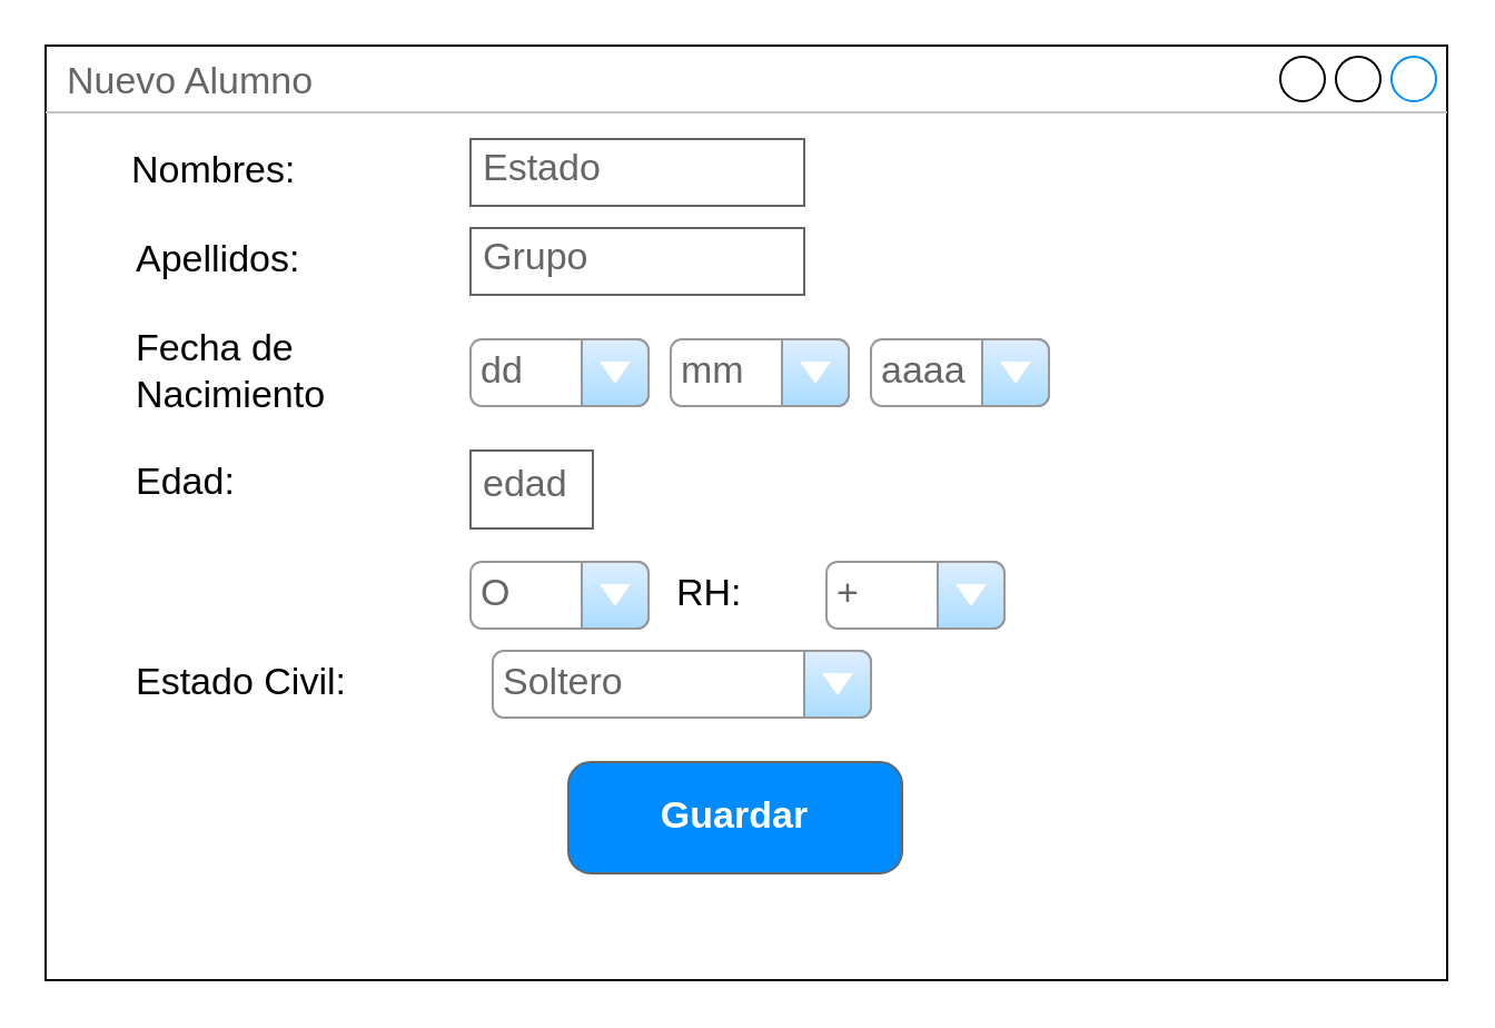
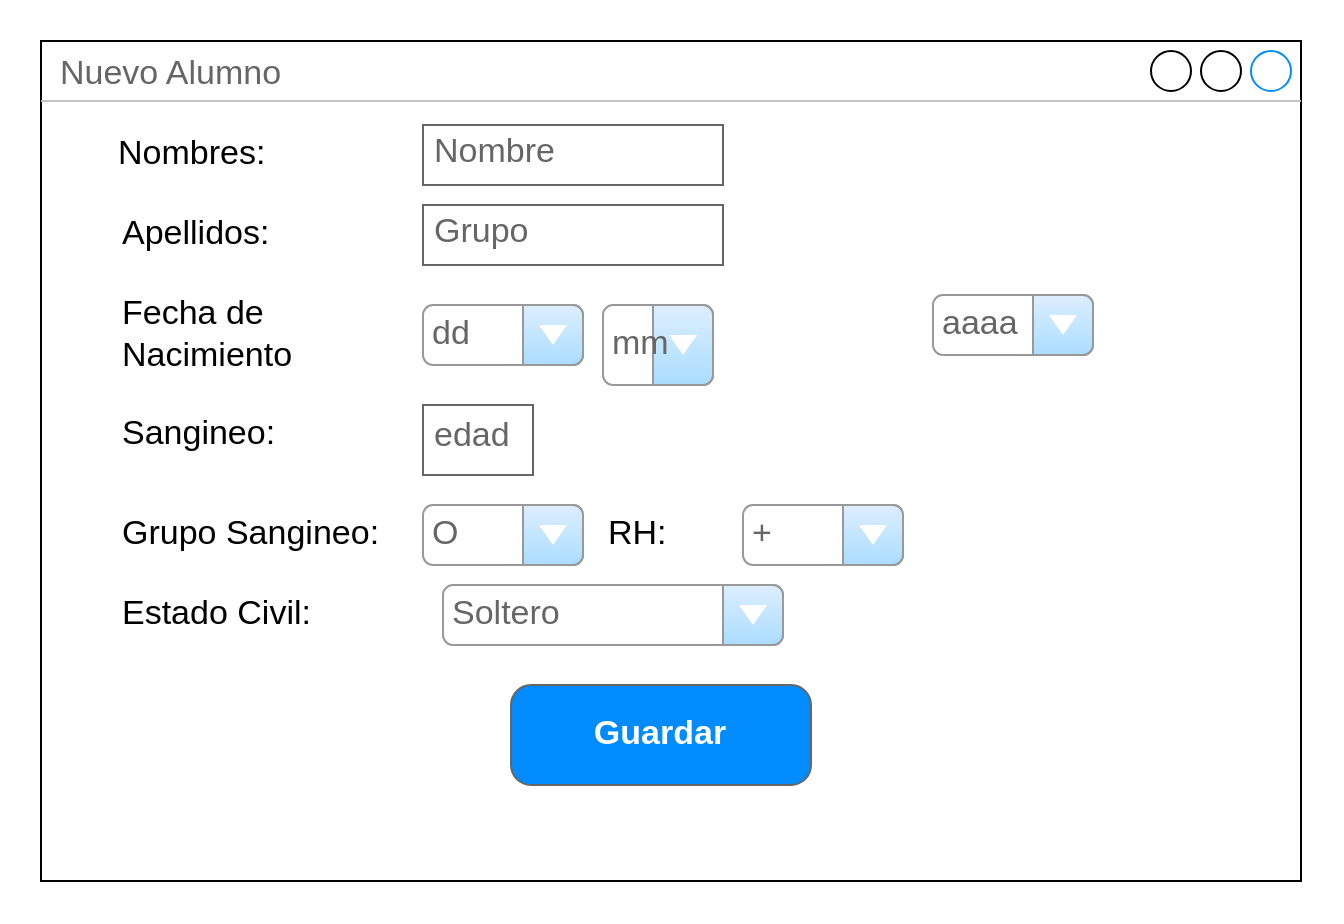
  <mxCell id="0" />
  <mxCell id="1" parent="0" />
  <mxCell id="2" value="Nuevo Alumno" style="strokeWidth=1;shadow=0;dashed=0;align=center;html=1;shape=mxgraph.mockup.containers.window;align=left;verticalAlign=top;spacingLeft=8;strokeColor2=#008cff;strokeColor3=#c4c4c4;fontColor=#666666;mainText=;fontSize=17;labelBackgroundColor=none;" vertex="1" parent="1"><mxGeometry x="20" y="20" width="630" height="420" as="geometry" /></mxCell>
- <mxCell id="3" value="Estado" style="strokeWidth=1;shadow=0;dashed=0;align=center;html=1;shape=mxgraph.mockup.text.textBox;fontColor=#666666;align=left;fontSize=17;spacingLeft=4;spacingTop=-3;strokeColor=#666666;mainText=" vertex="1" parent="1"><mxGeometry x="211" y="62" width="150" height="30" as="geometry" /></mxCell>
+ <mxCell id="3" value="Nombre" style="strokeWidth=1;shadow=0;dashed=0;align=center;html=1;shape=mxgraph.mockup.text.textBox;fontColor=#666666;align=left;fontSize=17;spacingLeft=4;spacingTop=-3;strokeColor=#666666;mainText=" vertex="1" parent="1"><mxGeometry x="211" y="62" width="150" height="30" as="geometry" /></mxCell>
  <mxCell id="4" value="Grupo" style="strokeWidth=1;shadow=0;dashed=0;align=center;html=1;shape=mxgraph.mockup.text.textBox;fontColor=#666666;align=left;fontSize=17;spacingLeft=4;spacingTop=-3;strokeColor=#666666;mainText=" vertex="1" parent="1"><mxGeometry x="211" y="102" width="150" height="30" as="geometry" /></mxCell>
  <mxCell id="5" value="dd" style="strokeWidth=1;shadow=0;dashed=0;align=center;html=1;shape=mxgraph.mockup.forms.comboBox;strokeColor=#999999;fillColor=#ddeeff;align=left;fillColor2=#aaddff;mainText=;fontColor=#666666;fontSize=17;spacingLeft=3;" vertex="1" parent="1"><mxGeometry x="211" y="152" width="80" height="30" as="geometry" /></mxCell>
- <mxCell id="6" value="mm" style="strokeWidth=1;shadow=0;dashed=0;align=center;html=1;shape=mxgraph.mockup.forms.comboBox;strokeColor=#999999;fillColor=#ddeeff;align=left;fillColor2=#aaddff;mainText=;fontColor=#666666;fontSize=17;spacingLeft=3;" vertex="1" parent="1"><mxGeometry x="301" y="152" width="80" height="30" as="geometry" /></mxCell>
- <mxCell id="7" value="aaaa" style="strokeWidth=1;shadow=0;dashed=0;align=center;html=1;shape=mxgraph.mockup.forms.comboBox;strokeColor=#999999;fillColor=#ddeeff;align=left;fillColor2=#aaddff;mainText=;fontColor=#666666;fontSize=17;spacingLeft=3;" vertex="1" parent="1"><mxGeometry x="391" y="152" width="80" height="30" as="geometry" /></mxCell>
+ <mxCell id="6" value="mm" style="strokeWidth=1;shadow=0;dashed=0;align=center;html=1;shape=mxgraph.mockup.forms.comboBox;strokeColor=#999999;fillColor=#ddeeff;align=left;fillColor2=#aaddff;mainText=;fontColor=#666666;fontSize=17;spacingLeft=3;" vertex="1" parent="1"><mxGeometry x="301" y="152" width="55" height="40" as="geometry" /></mxCell>
+ <mxCell id="7" value="aaaa" style="strokeWidth=1;shadow=0;dashed=0;align=center;html=1;shape=mxgraph.mockup.forms.comboBox;strokeColor=#999999;fillColor=#ddeeff;align=left;fillColor2=#aaddff;mainText=;fontColor=#666666;fontSize=17;spacingLeft=3;" vertex="1" parent="1"><mxGeometry x="466" y="147" width="80" height="30" as="geometry" /></mxCell>
  <mxCell id="8" value="edad" style="strokeWidth=1;shadow=0;dashed=0;align=center;html=1;shape=mxgraph.mockup.text.textBox;fontColor=#666666;align=left;fontSize=17;spacingLeft=4;spacingTop=-3;strokeColor=#666666;mainText=" vertex="1" parent="1"><mxGeometry x="211" y="202" width="55" height="35" as="geometry" /></mxCell>
  <mxCell id="9" value="O" style="strokeWidth=1;shadow=0;dashed=0;align=center;html=1;shape=mxgraph.mockup.forms.comboBox;strokeColor=#999999;fillColor=#ddeeff;align=left;fillColor2=#aaddff;mainText=;fontColor=#666666;fontSize=17;spacingLeft=3;" vertex="1" parent="1"><mxGeometry x="211" y="252" width="80" height="30" as="geometry" /></mxCell>
  <mxCell id="10" value="+" style="strokeWidth=1;shadow=0;dashed=0;align=center;html=1;shape=mxgraph.mockup.forms.comboBox;strokeColor=#999999;fillColor=#ddeeff;align=left;fillColor2=#aaddff;mainText=;fontColor=#666666;fontSize=17;spacingLeft=3;" vertex="1" parent="1"><mxGeometry x="371" y="252" width="80" height="30" as="geometry" /></mxCell>
  <mxCell id="11" value="Soltero" style="strokeWidth=1;shadow=0;dashed=0;align=center;html=1;shape=mxgraph.mockup.forms.comboBox;strokeColor=#999999;fillColor=#ddeeff;align=left;fillColor2=#aaddff;mainText=;fontColor=#666666;fontSize=17;spacingLeft=3;" vertex="1" parent="1"><mxGeometry x="221" y="292" width="170" height="30" as="geometry" /></mxCell>
  <mxCell id="12" value="Nombres:" style="text;html=1;strokeColor=none;fillColor=none;align=left;verticalAlign=middle;whiteSpace=wrap;rounded=0;fontSize=17;" vertex="1" parent="1"><mxGeometry x="57" y="62" width="112" height="30" as="geometry" /></mxCell>
  <mxCell id="13" value="Apellidos:" style="text;html=1;strokeColor=none;fillColor=none;align=left;verticalAlign=middle;whiteSpace=wrap;rounded=0;fontSize=17;" vertex="1" parent="1"><mxGeometry x="59" y="102" width="110" height="30" as="geometry" /></mxCell>
  <mxCell id="14" value="Fecha de Nacimiento" style="text;html=1;strokeColor=none;fillColor=none;align=left;verticalAlign=middle;whiteSpace=wrap;rounded=0;fontSize=17;" vertex="1" parent="1"><mxGeometry x="59" y="152" width="138" height="30" as="geometry" /></mxCell>
- <mxCell id="15" value="Edad:" style="text;html=1;strokeColor=none;fillColor=none;align=left;verticalAlign=middle;whiteSpace=wrap;rounded=0;fontSize=17;" vertex="1" parent="1"><mxGeometry x="59" y="202" width="110" height="30" as="geometry" /></mxCell>
+ <mxCell id="15" value="Sangineo:" style="text;html=1;strokeColor=none;fillColor=none;align=left;verticalAlign=middle;whiteSpace=wrap;rounded=0;fontSize=17;" vertex="1" parent="1"><mxGeometry x="59" y="202" width="110" height="30" as="geometry" /></mxCell>
+ <mxCell id="16" value="Grupo Sangineo:" style="text;html=1;strokeColor=none;fillColor=none;align=left;verticalAlign=middle;whiteSpace=wrap;rounded=0;fontSize=17;" vertex="1" parent="1"><mxGeometry x="59" y="252" width="138" height="30" as="geometry" /></mxCell>
  <mxCell id="17" value="RH:" style="text;html=1;strokeColor=none;fillColor=none;align=left;verticalAlign=middle;whiteSpace=wrap;rounded=0;fontSize=17;" vertex="1" parent="1"><mxGeometry x="302" y="252" width="55" height="30" as="geometry" /></mxCell>
  <mxCell id="18" value="Estado Civil:" style="text;html=1;strokeColor=none;fillColor=none;align=left;verticalAlign=middle;whiteSpace=wrap;rounded=0;fontSize=17;" vertex="1" parent="1"><mxGeometry x="59" y="292" width="138" height="30" as="geometry" /></mxCell>
  <mxCell id="19" value="Guardar" style="strokeWidth=1;shadow=0;dashed=0;align=center;html=1;shape=mxgraph.mockup.buttons.button;strokeColor=#666666;fontColor=#ffffff;mainText=;buttonStyle=round;fontSize=17;fontStyle=1;fillColor=#008cff;whiteSpace=wrap;" vertex="1" parent="1"><mxGeometry x="255" y="342" width="150" height="50" as="geometry" /></mxCell>
